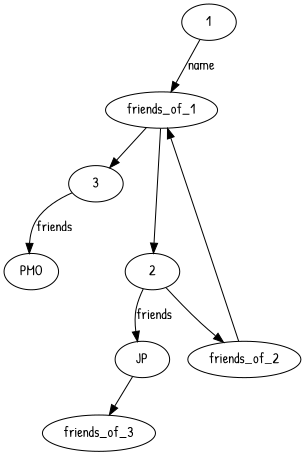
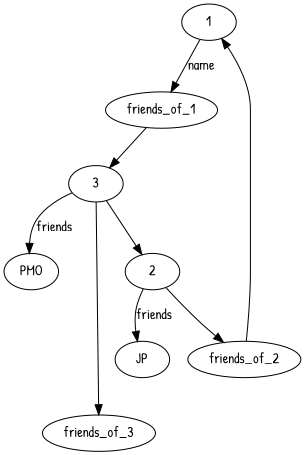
  digraph {
    fontname="Patrick Hand"
    node [fontname="Patrick Hand"]
    edge [fontname="Patrick Hand"]
    1
    friends_of_1
    2
    3
    friends_of_2
    JP
    friends_of_3
    PMO
    subgraph sub_1 {
      rank=min
      1
    }
    1 -> friends_of_1 [label=name]
-   friends_of_1 -> 2
+   3 -> 2
    friends_of_1 -> 3
    2 -> friends_of_2
    2 -> JP [label=friends]
-   JP -> friends_of_3
+   3 -> friends_of_3
    3 -> PMO [label=friends]
-   friends_of_2 -> friends_of_1
+   friends_of_2 -> 1
  }
